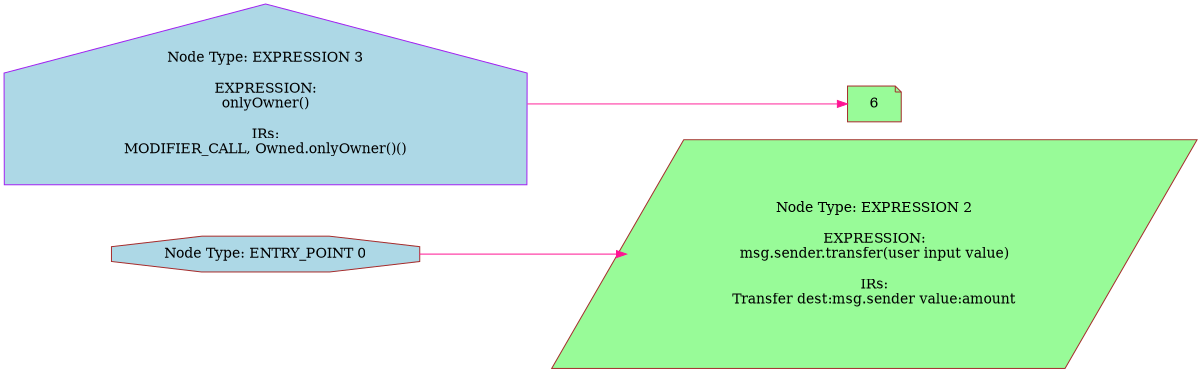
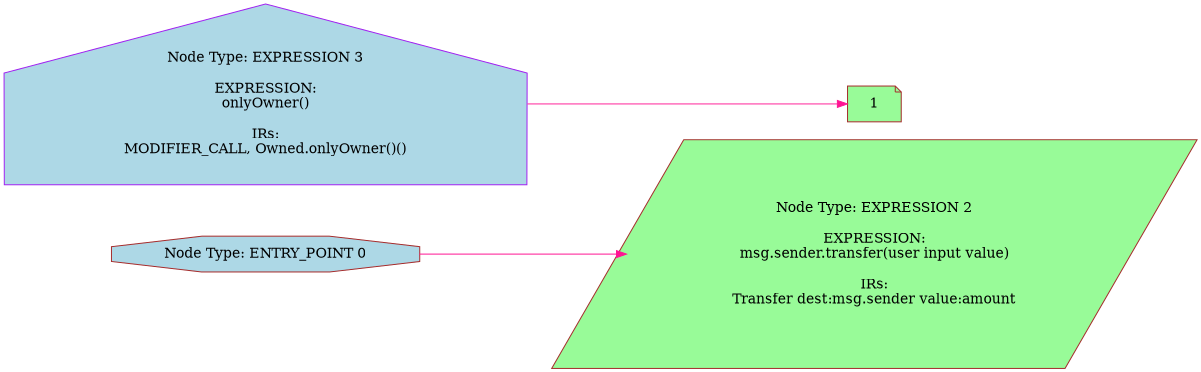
  digraph {
    rankdir=LR
    node [style=filled fillcolor=lightblue color=brown]
    edge [color=deeppink]
    n1 [label="Node Type: ENTRY_POINT 0\n" shape=octagon]
    n2 [label="Node Type: EXPRESSION 2\n\nEXPRESSION:\nmsg.sender.transfer(user input value)\n\nIRs:\nTransfer dest:msg.sender value:amount" fillcolor=palegreen shape=parallelogram]
    n3 [label="Node Type: EXPRESSION 3\n\nEXPRESSION:\nonlyOwner()\n\nIRs:\nMODIFIER_CALL, Owned.onlyOwner()()" color=purple shape=house]
-   1 [fillcolor=palegreen shape=note label=6]
+   1 [fillcolor=palegreen shape=note]
    n1 -> n2
    n3 -> 1
  }
